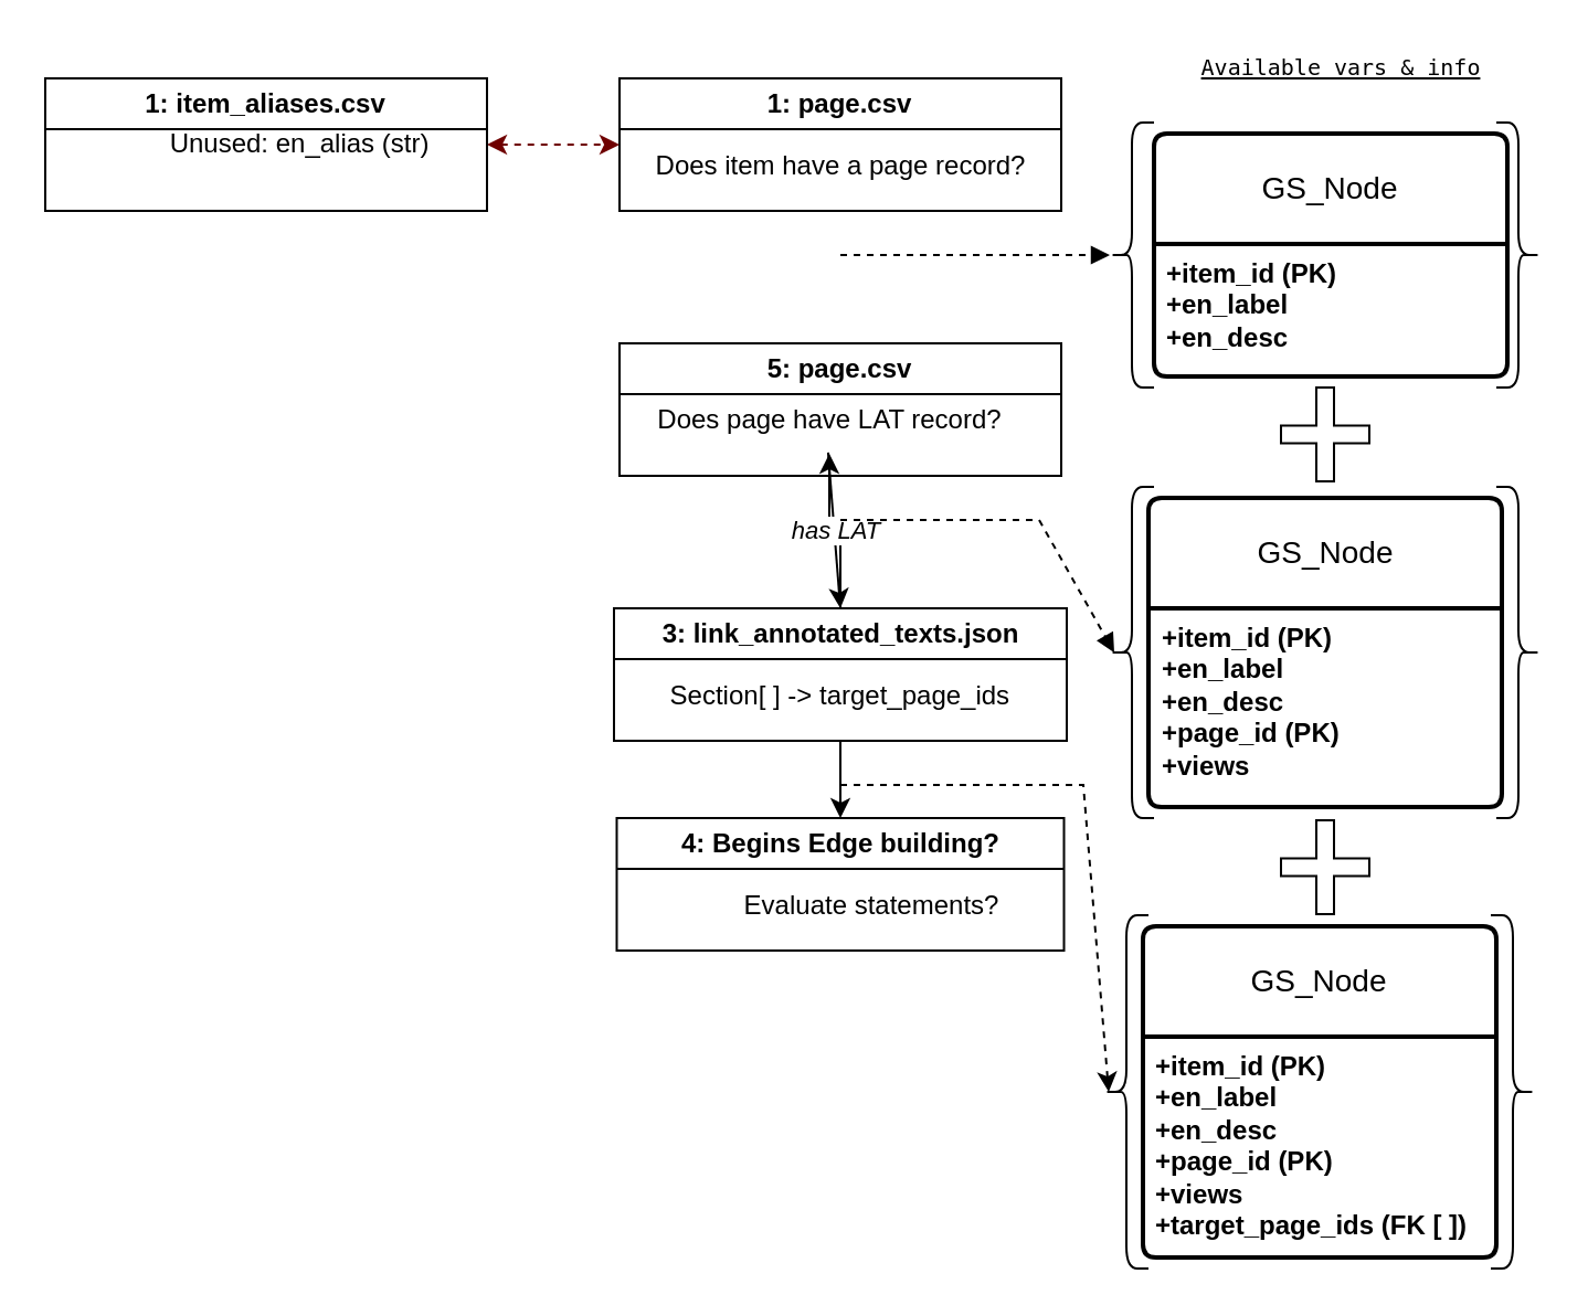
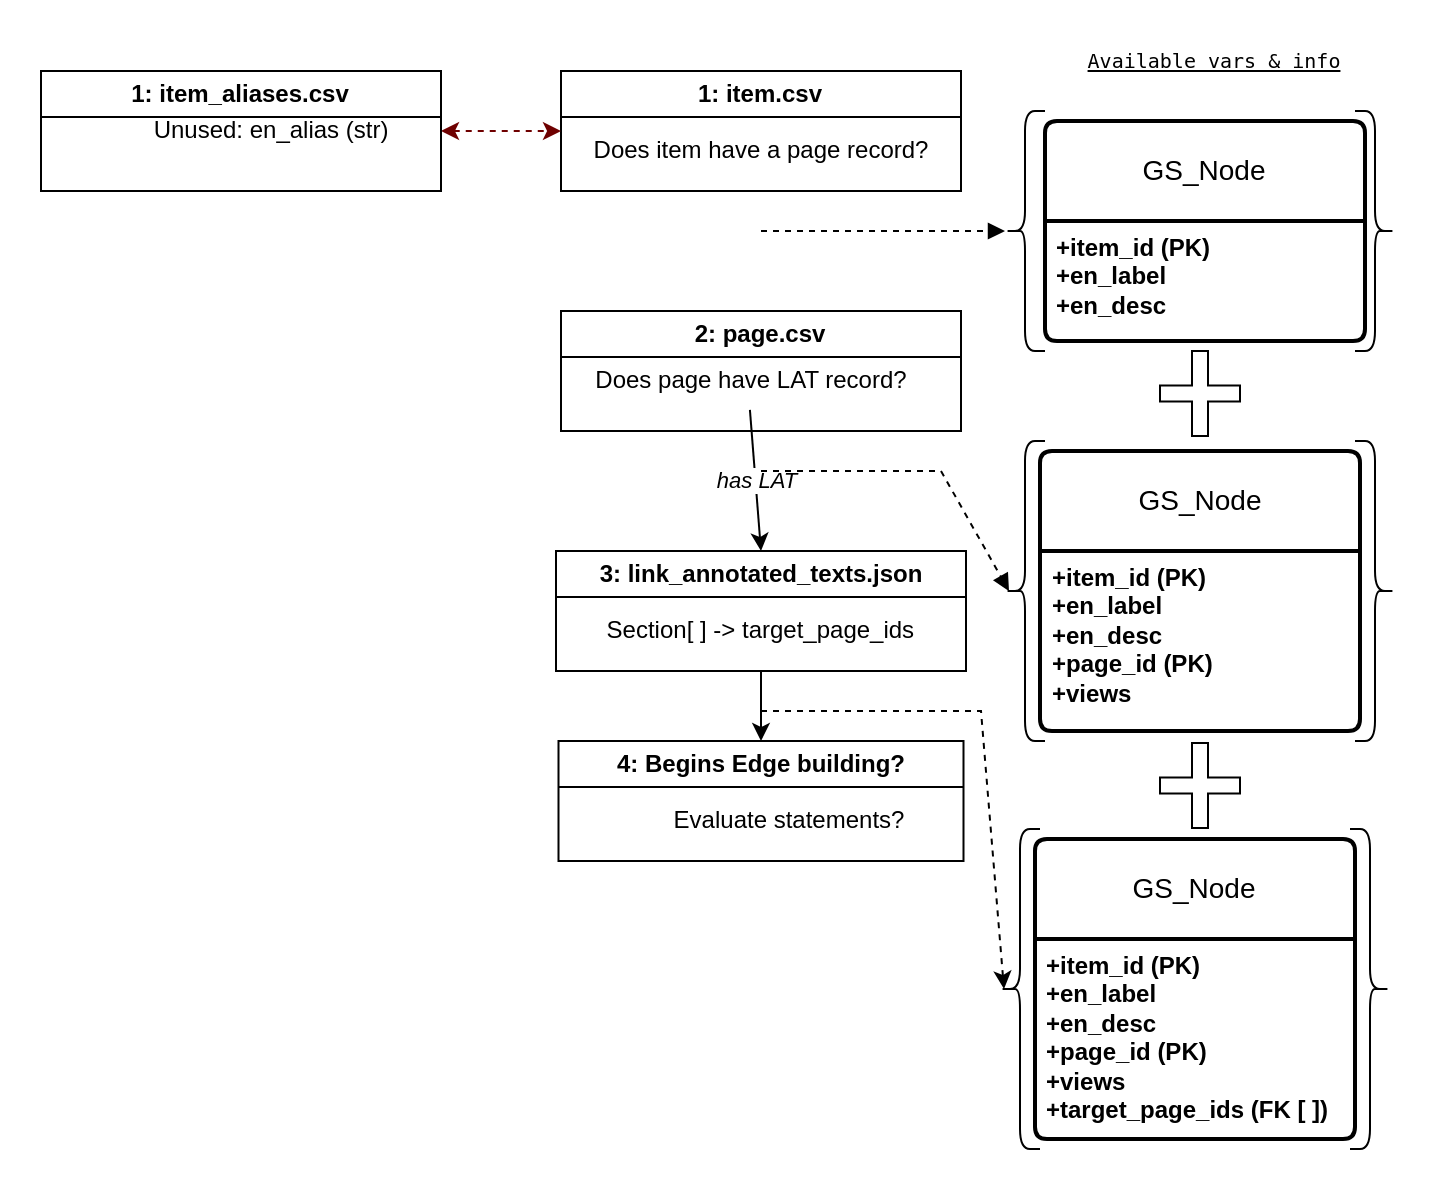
  <mxCell id="0" />
  <mxCell id="1" parent="0" />
- <mxCell id="2" value="1: page.csv" style="swimlane;whiteSpace=wrap;html=1;" vertex="1" parent="1"><mxGeometry x="280" y="35" width="200" height="60" as="geometry"><mxRectangle x="40" y="40" width="160" height="30" as="alternateBounds" /></mxGeometry></mxCell>
+ <mxCell id="2" value="1: item.csv" style="swimlane;whiteSpace=wrap;html=1;" vertex="1" parent="1"><mxGeometry x="280" y="35" width="200" height="60" as="geometry"><mxRectangle x="40" y="40" width="160" height="30" as="alternateBounds" /></mxGeometry></mxCell>
  <mxCell id="3" value="Does item have a page record?" style="text;html=1;align=center;verticalAlign=middle;resizable=0;points=[];autosize=1;strokeColor=none;fillColor=none;" vertex="1" parent="2"><mxGeometry x="5" y="25" width="190" height="30" as="geometry" /></mxCell>
- <mxCell id="4" value="5: page.csv" style="swimlane;whiteSpace=wrap;html=1;" vertex="1" parent="1"><mxGeometry x="280" y="155" width="200" height="60" as="geometry"><mxRectangle x="320" y="40" width="160" height="30" as="alternateBounds" /></mxGeometry></mxCell>
+ <mxCell id="4" value="2: page.csv" style="swimlane;whiteSpace=wrap;html=1;" vertex="1" parent="1"><mxGeometry x="280" y="155" width="200" height="60" as="geometry"><mxRectangle x="320" y="40" width="160" height="30" as="alternateBounds" /></mxGeometry></mxCell>
  <mxCell id="5" value="Does page have LAT record?" style="text;html=1;align=center;verticalAlign=middle;resizable=0;points=[];autosize=1;strokeColor=none;fillColor=none;" vertex="1" parent="4"><mxGeometry x="5" y="20" width="180" height="30" as="geometry" /></mxCell>
  <mxCell id="6" value="" style="endArrow=block;dashed=1;html=1;rounded=0;startArrow=none;startFill=0;endFill=1;" edge="1" parent="1" source="30"><mxGeometry width="50" height="50" relative="1" as="geometry"><mxPoint x="352" y="115" as="sourcePoint" /><mxPoint x="502" y="115" as="targetPoint" /><Array as="points"><mxPoint x="502" y="115" /></Array></mxGeometry></mxCell>
- <mxCell id="7" value="" style="edgeStyle=orthogonalEdgeStyle;rounded=0;orthogonalLoop=1;jettySize=auto;html=1;exitX=0.5;exitY=0;exitDx=0;exitDy=0;" edge="1" parent="1" source="8" target="5"><mxGeometry relative="1" as="geometry" /></mxCell>
  <mxCell id="8" value="3: link_annotated_texts.json" style="swimlane;whiteSpace=wrap;html=1;" vertex="1" parent="1"><mxGeometry x="277.5" y="275" width="205" height="60" as="geometry"><mxRectangle x="320" y="40" width="160" height="30" as="alternateBounds" /></mxGeometry></mxCell>
  <mxCell id="9" value="&amp;nbsp;Section[ ] -&amp;gt; target_page_ids" style="text;html=1;align=center;verticalAlign=middle;resizable=0;points=[];autosize=1;strokeColor=none;fillColor=none;" vertex="1" parent="8"><mxGeometry x="10" y="25" width="180" height="30" as="geometry" /></mxCell>
  <mxCell id="10" value="" style="endArrow=classic;html=1;rounded=0;exitX=0.497;exitY=0.981;exitDx=0;exitDy=0;exitPerimeter=0;" edge="1" parent="1" source="5"><mxGeometry relative="1" as="geometry"><mxPoint x="370" y="275" as="sourcePoint" /><mxPoint x="380" y="275" as="targetPoint" /></mxGeometry></mxCell>
  <mxCell id="11" value="has LAT" style="edgeLabel;resizable=0;html=1;align=center;verticalAlign=middle;fontStyle=2" connectable="0" vertex="1" parent="10"><mxGeometry relative="1" as="geometry" /></mxCell>
  <mxCell id="12" value="GS_Node" style="swimlane;childLayout=stackLayout;horizontal=1;startSize=50;horizontalStack=0;rounded=1;fontSize=14;fontStyle=0;strokeWidth=2;resizeParent=0;resizeLast=1;shadow=0;dashed=0;align=center;arcSize=4;whiteSpace=wrap;html=1;" vertex="1" parent="1"><mxGeometry x="519.5" y="225" width="160" height="140" as="geometry" /></mxCell>
  <mxCell id="13" value="&lt;b&gt;+item_id (PK)&lt;/b&gt;&lt;b&gt;&lt;br&gt;+en_label&lt;br&gt;+en_desc&amp;nbsp;&lt;br&gt;+page_id (PK)&lt;br&gt;+views&lt;br&gt;&lt;/b&gt;" style="align=left;strokeColor=none;fillColor=none;spacingLeft=4;fontSize=12;verticalAlign=top;resizable=0;rotatable=0;part=1;html=1;" vertex="1" parent="12"><mxGeometry y="50" width="160" height="90" as="geometry" /></mxCell>
  <mxCell id="14" value="&lt;pre&gt;&lt;font style=&quot;font-size: 10px;&quot;&gt;Available vars &amp;amp; info&lt;/font&gt;&lt;/pre&gt;" style="text;html=1;strokeColor=none;fillColor=none;align=center;verticalAlign=middle;whiteSpace=wrap;rounded=0;fontStyle=4" vertex="1" parent="1"><mxGeometry x="522" y="20" width="170" height="20" as="geometry" /></mxCell>
  <mxCell id="15" value="" style="shape=cross;whiteSpace=wrap;html=1;" vertex="1" parent="1"><mxGeometry x="579.5" y="175" width="40" height="42.5" as="geometry" /></mxCell>
  <mxCell id="16" value="GS_Node" style="swimlane;childLayout=stackLayout;horizontal=1;startSize=50;horizontalStack=0;rounded=1;fontSize=14;fontStyle=0;strokeWidth=2;resizeParent=0;resizeLast=1;shadow=0;dashed=0;align=center;arcSize=4;whiteSpace=wrap;html=1;" vertex="1" parent="1"><mxGeometry x="517" y="419" width="160" height="150" as="geometry" /></mxCell>
  <mxCell id="17" value="&lt;b&gt;+item_id (PK)&lt;/b&gt;&lt;b&gt;&lt;br&gt;+en_label&lt;br&gt;+en_desc&amp;nbsp;&lt;br&gt;+page_id (PK)&lt;br&gt;+views&lt;br&gt;+target_page_ids (FK [ ])&lt;br&gt;&lt;/b&gt;" style="align=left;strokeColor=none;fillColor=none;spacingLeft=4;fontSize=12;verticalAlign=top;resizable=0;rotatable=0;part=1;html=1;" vertex="1" parent="16"><mxGeometry y="50" width="160" height="100" as="geometry" /></mxCell>
  <mxCell id="18" value="4: Begins Edge building?" style="swimlane;whiteSpace=wrap;html=1;" vertex="1" parent="1"><mxGeometry x="278.75" y="370" width="202.5" height="60" as="geometry"><mxRectangle x="320" y="40" width="160" height="30" as="alternateBounds" /></mxGeometry></mxCell>
  <mxCell id="19" value="Evaluate statements?" style="text;html=1;align=center;verticalAlign=middle;resizable=0;points=[];autosize=1;strokeColor=none;fillColor=none;" vertex="1" parent="18"><mxGeometry x="45" y="25" width="140" height="30" as="geometry" /></mxCell>
  <mxCell id="20" value="" style="endArrow=classic;html=1;rounded=0;exitX=0.5;exitY=1;exitDx=0;exitDy=0;entryX=0.5;entryY=0;entryDx=0;entryDy=0;" edge="1" parent="1" target="18"><mxGeometry width="50" height="50" relative="1" as="geometry"><mxPoint x="380" y="335" as="sourcePoint" /><mxPoint x="382.5" y="375" as="targetPoint" /></mxGeometry></mxCell>
  <mxCell id="21" value="" style="shape=cross;whiteSpace=wrap;html=1;" vertex="1" parent="1"><mxGeometry x="579.5" y="371" width="40" height="42.5" as="geometry" /></mxCell>
  <mxCell id="22" style="edgeStyle=orthogonalEdgeStyle;rounded=0;orthogonalLoop=1;jettySize=auto;html=1;entryX=0;entryY=0.5;entryDx=0;entryDy=0;startArrow=classic;startFill=1;fillColor=#a20025;strokeColor=#6F0000;dashed=1;" edge="1" parent="1" source="23" target="2"><mxGeometry relative="1" as="geometry" /></mxCell>
  <mxCell id="23" value="1: item_aliases.csv" style="swimlane;whiteSpace=wrap;html=1;" vertex="1" parent="1"><mxGeometry x="20" y="35" width="200" height="60" as="geometry"><mxRectangle x="40" y="40" width="160" height="30" as="alternateBounds" /></mxGeometry></mxCell>
  <mxCell id="24" value="Unused: en_alias (str)" style="text;html=1;align=center;verticalAlign=middle;resizable=0;points=[];autosize=1;strokeColor=none;fillColor=none;" vertex="1" parent="23"><mxGeometry x="45" y="15" width="140" height="30" as="geometry" /></mxCell>
  <mxCell id="25" value="" style="endArrow=block;dashed=1;html=1;rounded=0;startArrow=none;startFill=0;endFill=1;" edge="1" parent="1" target="30"><mxGeometry width="50" height="50" relative="1" as="geometry"><mxPoint x="380" y="115" as="sourcePoint" /><mxPoint x="530" y="115" as="targetPoint" /><Array as="points" /></mxGeometry></mxCell>
  <mxCell id="26" value="" style="group" vertex="1" connectable="0" parent="1"><mxGeometry x="502" y="55" width="195" height="120" as="geometry" /></mxCell>
  <mxCell id="27" value="GS_Node" style="swimlane;childLayout=stackLayout;horizontal=1;startSize=50;horizontalStack=0;rounded=1;fontSize=14;fontStyle=0;strokeWidth=2;resizeParent=0;resizeLast=1;shadow=0;dashed=0;align=center;arcSize=4;whiteSpace=wrap;html=1;" vertex="1" parent="26"><mxGeometry x="20" y="5" width="160" height="110" as="geometry" /></mxCell>
  <mxCell id="28" value="&lt;b&gt;+item_id (PK)&lt;/b&gt;&lt;b&gt;&lt;br&gt;+en_label&lt;br&gt;+en_desc&amp;nbsp;&lt;br&gt;&lt;/b&gt;" style="align=left;strokeColor=none;fillColor=none;spacingLeft=4;fontSize=12;verticalAlign=top;resizable=0;rotatable=0;part=1;html=1;" vertex="1" parent="27"><mxGeometry y="50" width="160" height="60" as="geometry" /></mxCell>
  <mxCell id="29" value="" style="shape=curlyBracket;whiteSpace=wrap;html=1;rounded=1;flipH=1;labelPosition=right;verticalLabelPosition=middle;align=left;verticalAlign=middle;" vertex="1" parent="26"><mxGeometry x="175" width="20" height="120" as="geometry" /></mxCell>
  <mxCell id="30" value="" style="shape=curlyBracket;whiteSpace=wrap;html=1;rounded=1;labelPosition=left;verticalLabelPosition=middle;align=right;verticalAlign=middle;" vertex="1" parent="26"><mxGeometry width="20" height="120" as="geometry" /></mxCell>
  <mxCell id="31" value="" style="shape=curlyBracket;whiteSpace=wrap;html=1;rounded=1;flipH=1;labelPosition=right;verticalLabelPosition=middle;align=left;verticalAlign=middle;" vertex="1" parent="1"><mxGeometry x="677" y="220" width="20" height="150" as="geometry" /></mxCell>
  <mxCell id="32" value="" style="shape=curlyBracket;whiteSpace=wrap;html=1;rounded=1;flipH=0;labelPosition=right;verticalLabelPosition=middle;align=left;verticalAlign=middle;" vertex="1" parent="1"><mxGeometry x="502" y="220" width="20" height="150" as="geometry" /></mxCell>
  <mxCell id="33" value="" style="endArrow=block;dashed=1;html=1;rounded=0;startArrow=none;startFill=0;endFill=1;entryX=0.1;entryY=0.5;entryDx=0;entryDy=0;entryPerimeter=0;" edge="1" parent="1" target="32"><mxGeometry width="50" height="50" relative="1" as="geometry"><mxPoint x="380" y="235" as="sourcePoint" /><mxPoint x="540" y="125" as="targetPoint" /><Array as="points"><mxPoint x="470" y="235" /></Array></mxGeometry></mxCell>
  <mxCell id="34" value="" style="shape=curlyBracket;whiteSpace=wrap;html=1;rounded=1;flipH=1;labelPosition=right;verticalLabelPosition=middle;align=left;verticalAlign=middle;" vertex="1" parent="1"><mxGeometry x="674.5" y="414" width="20" height="160" as="geometry" /></mxCell>
  <mxCell id="35" value="" style="shape=curlyBracket;whiteSpace=wrap;html=1;rounded=1;flipH=0;labelPosition=right;verticalLabelPosition=middle;align=left;verticalAlign=middle;" vertex="1" parent="1"><mxGeometry x="499.5" y="414" width="20" height="160" as="geometry" /></mxCell>
  <mxCell id="36" value="" style="endArrow=classic;dashed=1;html=1;rounded=0;entryX=0.1;entryY=0.5;entryDx=0;entryDy=0;entryPerimeter=0;endFill=1;" edge="1" parent="1" target="35"><mxGeometry width="50" height="50" relative="1" as="geometry"><mxPoint x="380" y="355" as="sourcePoint" /><mxPoint x="510" y="335" as="targetPoint" /><Array as="points"><mxPoint x="490" y="355" /></Array></mxGeometry></mxCell>
